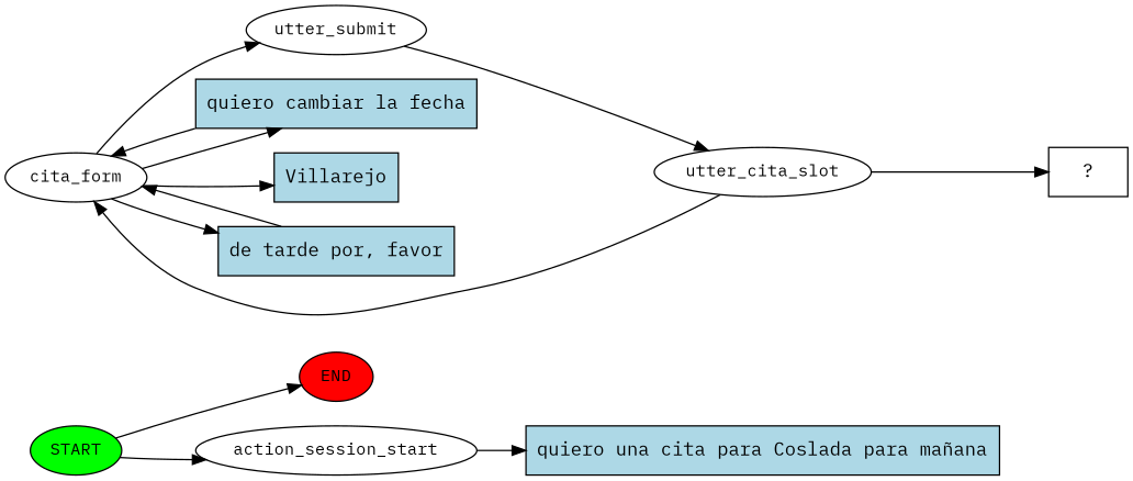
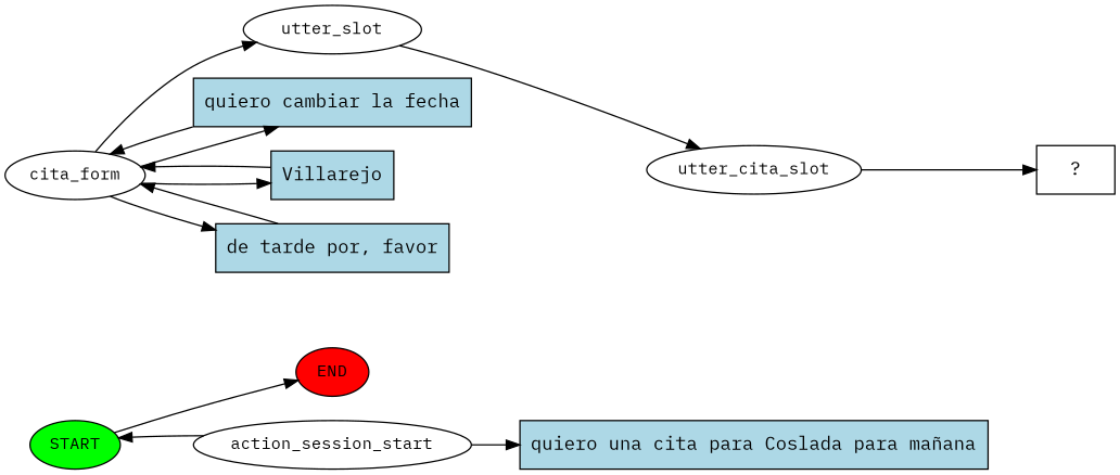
  digraph {
    fontname="IBM Plex Mono"
    rankdir=LR
    node [fontname="IBM Plex Mono" fontsize=12 style=filled]
    edge [fontname="IBM Plex Mono"]
    n1 [fillcolor=green label=START]
    n2 [fillcolor=red label=END]
    n3 [label=action_session_start style=""]
    n4 [fillcolor=lightblue label="quiero una cita para Coslada para mañana" shape=rect fontsize=""]
    n5 [label=cita_form style=""]
-   n6 [label=utter_submit style=""]
+   n6 [label=utter_slot style=""]
    n7 [fillcolor=lightblue label="quiero cambiar la fecha" shape=rect fontsize=""]
    n8 [fillcolor=lightblue label=Villarejo shape=rect fontsize=""]
    n9 [fillcolor=lightblue label="de tarde por, favor" shape=rect fontsize=""]
    n10 [label=utter_cita_slot style=""]
    n11 [label="  ?  " shape=rect fontsize="" style=""]
    n1 -> n2
-   n1 -> n3
+   n3 -> n1
    n3 -> n4
    n5 -> n6
    n5 -> n7
    n5 -> n8
    n5 -> n9
    n6 -> n10
    n7 -> n5
-   n10 -> n5
+   n8 -> n5
    n9 -> n5
    n10 -> n11
  }
